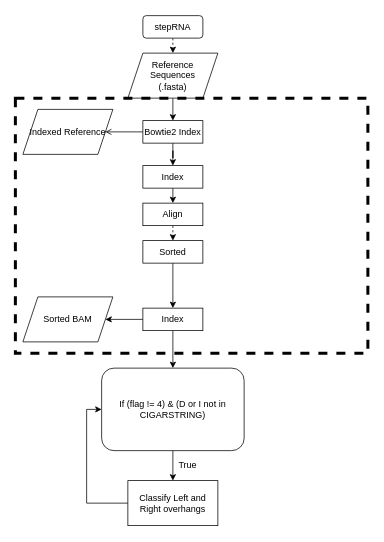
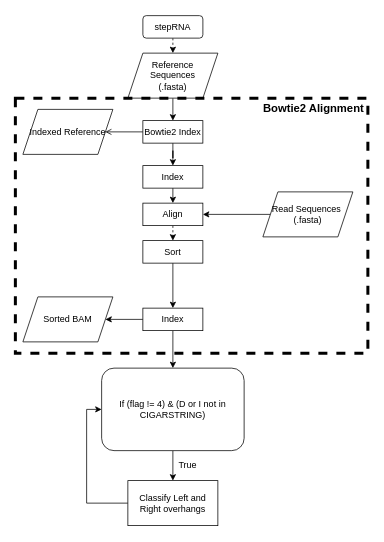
  <mxCell id="0" />
  <mxCell id="1" parent="0" />
  <mxCell id="2" style="edgeStyle=orthogonalEdgeStyle;rounded=0;orthogonalLoop=1;jettySize=auto;html=1;exitX=0.5;exitY=1;exitDx=0;exitDy=0;entryX=0.5;entryY=0;entryDx=0;entryDy=0;dashed=1;" edge="1" parent="1" source="3" target="24"><mxGeometry relative="1" as="geometry" /></mxCell>
  <mxCell id="3" value="stepRNA" style="rounded=1;whiteSpace=wrap;html=1;fontSize=12;glass=0;strokeWidth=1;shadow=0;" parent="1" vertex="1"><mxGeometry x="190" y="20" width="80" height="30" as="geometry" /></mxCell>
  <mxCell id="4" value="Yes" style="rounded=0;html=1;jettySize=auto;orthogonalLoop=1;fontSize=11;endArrow=block;endFill=0;endSize=8;strokeWidth=1;shadow=0;labelBackgroundColor=none;edgeStyle=orthogonalEdgeStyle;" parent="1" edge="1"><mxGeometry y="20" relative="1" as="geometry"><mxPoint as="offset" /><mxPoint x="230" y="260" as="sourcePoint" /></mxGeometry></mxCell>
  <mxCell id="5" value="No" style="edgeStyle=orthogonalEdgeStyle;rounded=0;html=1;jettySize=auto;orthogonalLoop=1;fontSize=11;endArrow=block;endFill=0;endSize=8;strokeWidth=1;shadow=0;labelBackgroundColor=none;" parent="1" edge="1"><mxGeometry y="10" relative="1" as="geometry"><mxPoint as="offset" /><mxPoint x="280" y="220" as="sourcePoint" /></mxGeometry></mxCell>
  <mxCell id="6" value="No" style="rounded=0;html=1;jettySize=auto;orthogonalLoop=1;fontSize=11;endArrow=block;endFill=0;endSize=8;strokeWidth=1;shadow=0;labelBackgroundColor=none;edgeStyle=orthogonalEdgeStyle;" parent="1" edge="1"><mxGeometry x="0.333" y="20" relative="1" as="geometry"><mxPoint as="offset" /><mxPoint x="230" y="380" as="sourcePoint" /></mxGeometry></mxCell>
  <mxCell id="7" value="Yes" style="edgeStyle=orthogonalEdgeStyle;rounded=0;html=1;jettySize=auto;orthogonalLoop=1;fontSize=11;endArrow=block;endFill=0;endSize=8;strokeWidth=1;shadow=0;labelBackgroundColor=none;" parent="1" edge="1"><mxGeometry y="10" relative="1" as="geometry"><mxPoint as="offset" /><mxPoint x="280" y="340" as="sourcePoint" /></mxGeometry></mxCell>
  <mxCell id="8" style="edgeStyle=orthogonalEdgeStyle;rounded=0;orthogonalLoop=1;jettySize=auto;html=1;exitX=0.5;exitY=1;exitDx=0;exitDy=0;" edge="1" parent="1" source="10" target="12"><mxGeometry relative="1" as="geometry" /></mxCell>
  <mxCell id="9" style="edgeStyle=orthogonalEdgeStyle;rounded=0;orthogonalLoop=1;jettySize=auto;html=1;exitX=0;exitY=0.5;exitDx=0;exitDy=0;entryX=1;entryY=0.5;entryDx=0;entryDy=0;endArrow=open;" edge="1" parent="1" source="10" target="25"><mxGeometry relative="1" as="geometry" /></mxCell>
  <mxCell id="10" value="Bowtie2 Index" style="rounded=0;whiteSpace=wrap;html=1;" vertex="1" parent="1"><mxGeometry x="190" y="160" width="80" height="30" as="geometry" /></mxCell>
  <mxCell id="11" style="edgeStyle=orthogonalEdgeStyle;rounded=0;orthogonalLoop=1;jettySize=auto;html=1;exitX=0.5;exitY=1;exitDx=0;exitDy=0;entryX=0.5;entryY=0;entryDx=0;entryDy=0;" edge="1" parent="1" source="12" target="14"><mxGeometry relative="1" as="geometry" /></mxCell>
  <mxCell id="12" value="Index" style="rounded=0;whiteSpace=wrap;html=1;" vertex="1" parent="1"><mxGeometry x="190" y="220" width="80" height="30" as="geometry" /></mxCell>
  <mxCell id="13" style="edgeStyle=orthogonalEdgeStyle;rounded=0;orthogonalLoop=1;jettySize=auto;html=1;exitX=0.5;exitY=1;exitDx=0;exitDy=0;entryX=0.5;entryY=0;entryDx=0;entryDy=0;dashed=1;" edge="1" parent="1" source="14" target="16"><mxGeometry relative="1" as="geometry" /></mxCell>
  <mxCell id="14" value="Align" style="rounded=0;whiteSpace=wrap;html=1;" vertex="1" parent="1"><mxGeometry x="190" y="270" width="80" height="30" as="geometry" /></mxCell>
  <mxCell id="15" style="edgeStyle=orthogonalEdgeStyle;rounded=0;orthogonalLoop=1;jettySize=auto;html=1;exitX=0.5;exitY=1;exitDx=0;exitDy=0;entryX=0.5;entryY=0;entryDx=0;entryDy=0;" edge="1" parent="1" source="16" target="19"><mxGeometry relative="1" as="geometry" /></mxCell>
- <mxCell id="16" value="Sorted" style="rounded=0;whiteSpace=wrap;html=1;" vertex="1" parent="1"><mxGeometry x="190" y="320" width="80" height="30" as="geometry" /></mxCell>
+ <mxCell id="16" value="Sort" style="rounded=0;whiteSpace=wrap;html=1;" vertex="1" parent="1"><mxGeometry x="190" y="320" width="80" height="30" as="geometry" /></mxCell>
  <mxCell id="17" style="edgeStyle=orthogonalEdgeStyle;rounded=0;orthogonalLoop=1;jettySize=auto;html=1;exitX=0;exitY=0.5;exitDx=0;exitDy=0;entryX=1;entryY=0.5;entryDx=0;entryDy=0;" edge="1" parent="1" source="19" target="20"><mxGeometry relative="1" as="geometry" /></mxCell>
  <mxCell id="18" style="edgeStyle=orthogonalEdgeStyle;rounded=0;orthogonalLoop=1;jettySize=auto;html=1;exitX=0.5;exitY=1;exitDx=0;exitDy=0;entryX=0.5;entryY=0;entryDx=0;entryDy=0;" edge="1" parent="1" source="19" target="27"><mxGeometry relative="1" as="geometry" /></mxCell>
  <mxCell id="19" value="Index" style="rounded=0;whiteSpace=wrap;html=1;" vertex="1" parent="1"><mxGeometry x="190" y="410" width="80" height="30" as="geometry" /></mxCell>
  <mxCell id="20" value="Sorted BAM" style="shape=parallelogram;perimeter=parallelogramPerimeter;whiteSpace=wrap;html=1;fixedSize=1;" vertex="1" parent="1"><mxGeometry x="30" y="395" width="120" height="60" as="geometry" /></mxCell>
+ <mxCell id="21" style="edgeStyle=orthogonalEdgeStyle;rounded=0;orthogonalLoop=1;jettySize=auto;html=1;entryX=1;entryY=0.5;entryDx=0;entryDy=0;" edge="1" parent="1" source="22" target="14"><mxGeometry relative="1" as="geometry" /></mxCell>
+ <mxCell id="22" value="Read Sequences&amp;nbsp;&lt;br&gt;(.fasta)" style="shape=parallelogram;perimeter=parallelogramPerimeter;whiteSpace=wrap;html=1;fixedSize=1;" vertex="1" parent="1"><mxGeometry x="350" y="255" width="120" height="60" as="geometry" /></mxCell>
  <mxCell id="23" style="edgeStyle=orthogonalEdgeStyle;rounded=0;orthogonalLoop=1;jettySize=auto;html=1;exitX=0.5;exitY=1;exitDx=0;exitDy=0;entryX=0.5;entryY=0;entryDx=0;entryDy=0;" edge="1" parent="1" source="24" target="10"><mxGeometry relative="1" as="geometry" /></mxCell>
  <mxCell id="24" value="Reference Sequences&lt;br&gt;(.fasta)" style="shape=parallelogram;perimeter=parallelogramPerimeter;whiteSpace=wrap;html=1;fixedSize=1;" vertex="1" parent="1"><mxGeometry x="170" y="70" width="120" height="60" as="geometry" /></mxCell>
  <mxCell id="25" value="Indexed Reference" style="shape=parallelogram;perimeter=parallelogramPerimeter;whiteSpace=wrap;html=1;fixedSize=1;" vertex="1" parent="1"><mxGeometry x="30" y="145" width="120" height="60" as="geometry" /></mxCell>
  <mxCell id="26" style="edgeStyle=orthogonalEdgeStyle;rounded=0;orthogonalLoop=1;jettySize=auto;html=1;exitX=0.5;exitY=1;exitDx=0;exitDy=0;entryX=0.5;entryY=0;entryDx=0;entryDy=0;" edge="1" parent="1" source="27" target="29"><mxGeometry relative="1" as="geometry" /></mxCell>
  <mxCell id="27" value="If (flag != 4) &amp;amp; (D or I not in CIGARSTRING)" style="whiteSpace=wrap;html=1;rounded=1;" vertex="1" parent="1"><mxGeometry x="135" y="490" width="190" height="110" as="geometry" /></mxCell>
  <mxCell id="28" style="edgeStyle=orthogonalEdgeStyle;rounded=0;orthogonalLoop=1;jettySize=auto;html=1;exitX=0;exitY=0.5;exitDx=0;exitDy=0;entryX=0;entryY=0.5;entryDx=0;entryDy=0;" edge="1" parent="1" source="29" target="27"><mxGeometry relative="1" as="geometry" /></mxCell>
  <mxCell id="29" value="Classify Left and Right overhangs" style="rounded=0;whiteSpace=wrap;html=1;" vertex="1" parent="1"><mxGeometry x="170" y="640" width="120" height="60" as="geometry" /></mxCell>
  <mxCell id="30" value="True" style="text;html=1;strokeColor=none;fillColor=none;align=center;verticalAlign=middle;whiteSpace=wrap;rounded=0;" vertex="1" parent="1"><mxGeometry x="230" y="610" width="40" height="20" as="geometry" /></mxCell>
  <mxCell id="31" value="" style="rounded=0;whiteSpace=wrap;html=1;dashed=1;strokeWidth=4;fillColor=none;shadow=0;" vertex="1" parent="1"><mxGeometry x="20" y="130" width="470" height="340" as="geometry" /></mxCell>
+ <mxCell id="32" value="&lt;b&gt;&lt;font style=&quot;font-size: 15px&quot;&gt;Bowtie2 Alignment&lt;/font&gt;&lt;/b&gt;" style="text;html=1;strokeColor=none;fillColor=none;align=right;verticalAlign=middle;whiteSpace=wrap;rounded=0;shadow=0;dashed=1;" vertex="1" parent="1"><mxGeometry x="333" y="130" width="154" height="25" as="geometry" /></mxCell>
